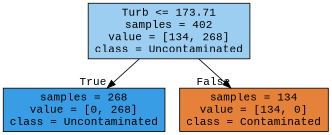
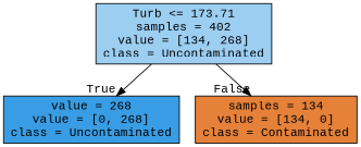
  digraph {
    fontname="Liberation Mono"
    node [color=black shape=box style=filled fontname="Liberation Mono"]
    edge [labeldistance=2.5 fontname="Liberation Mono"]
    n1 [fillcolor="#399de57f" label="Turb <= 173.71\nsamples = 402\nvalue = [134, 268]\nclass = Uncontaminated"]
-   n2 [fillcolor="#399de5ff" label="samples = 268\nvalue = [0, 268]\nclass = Uncontaminated"]
+   n2 [fillcolor="#399de5ff" label="value = 268\nvalue = [0, 268]\nclass = Uncontaminated"]
    n3 [fillcolor="#e58139ff" label="samples = 134\nvalue = [134, 0]\nclass = Contaminated"]
    n1 -> n2 [headlabel=True labelangle=45]
    n1 -> n3 [headlabel=False labelangle=-45]
  }
